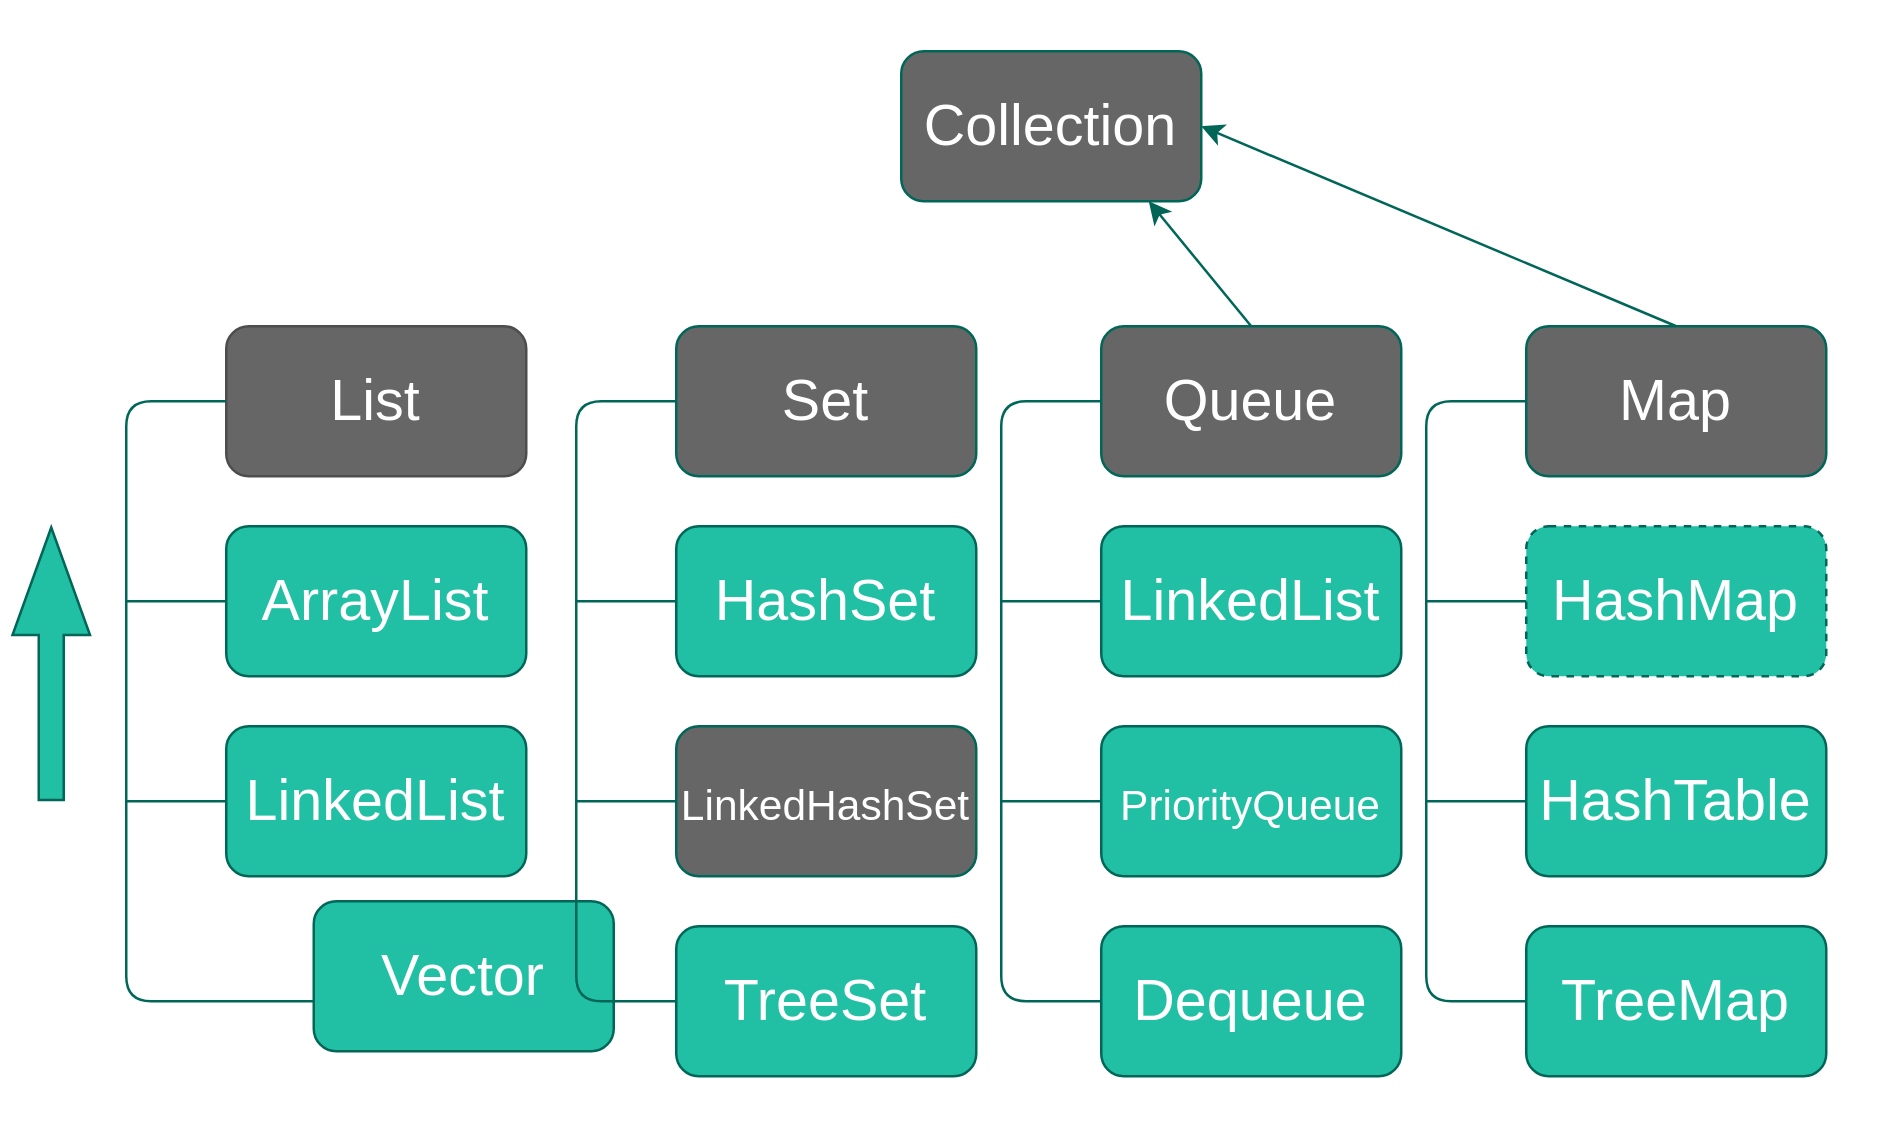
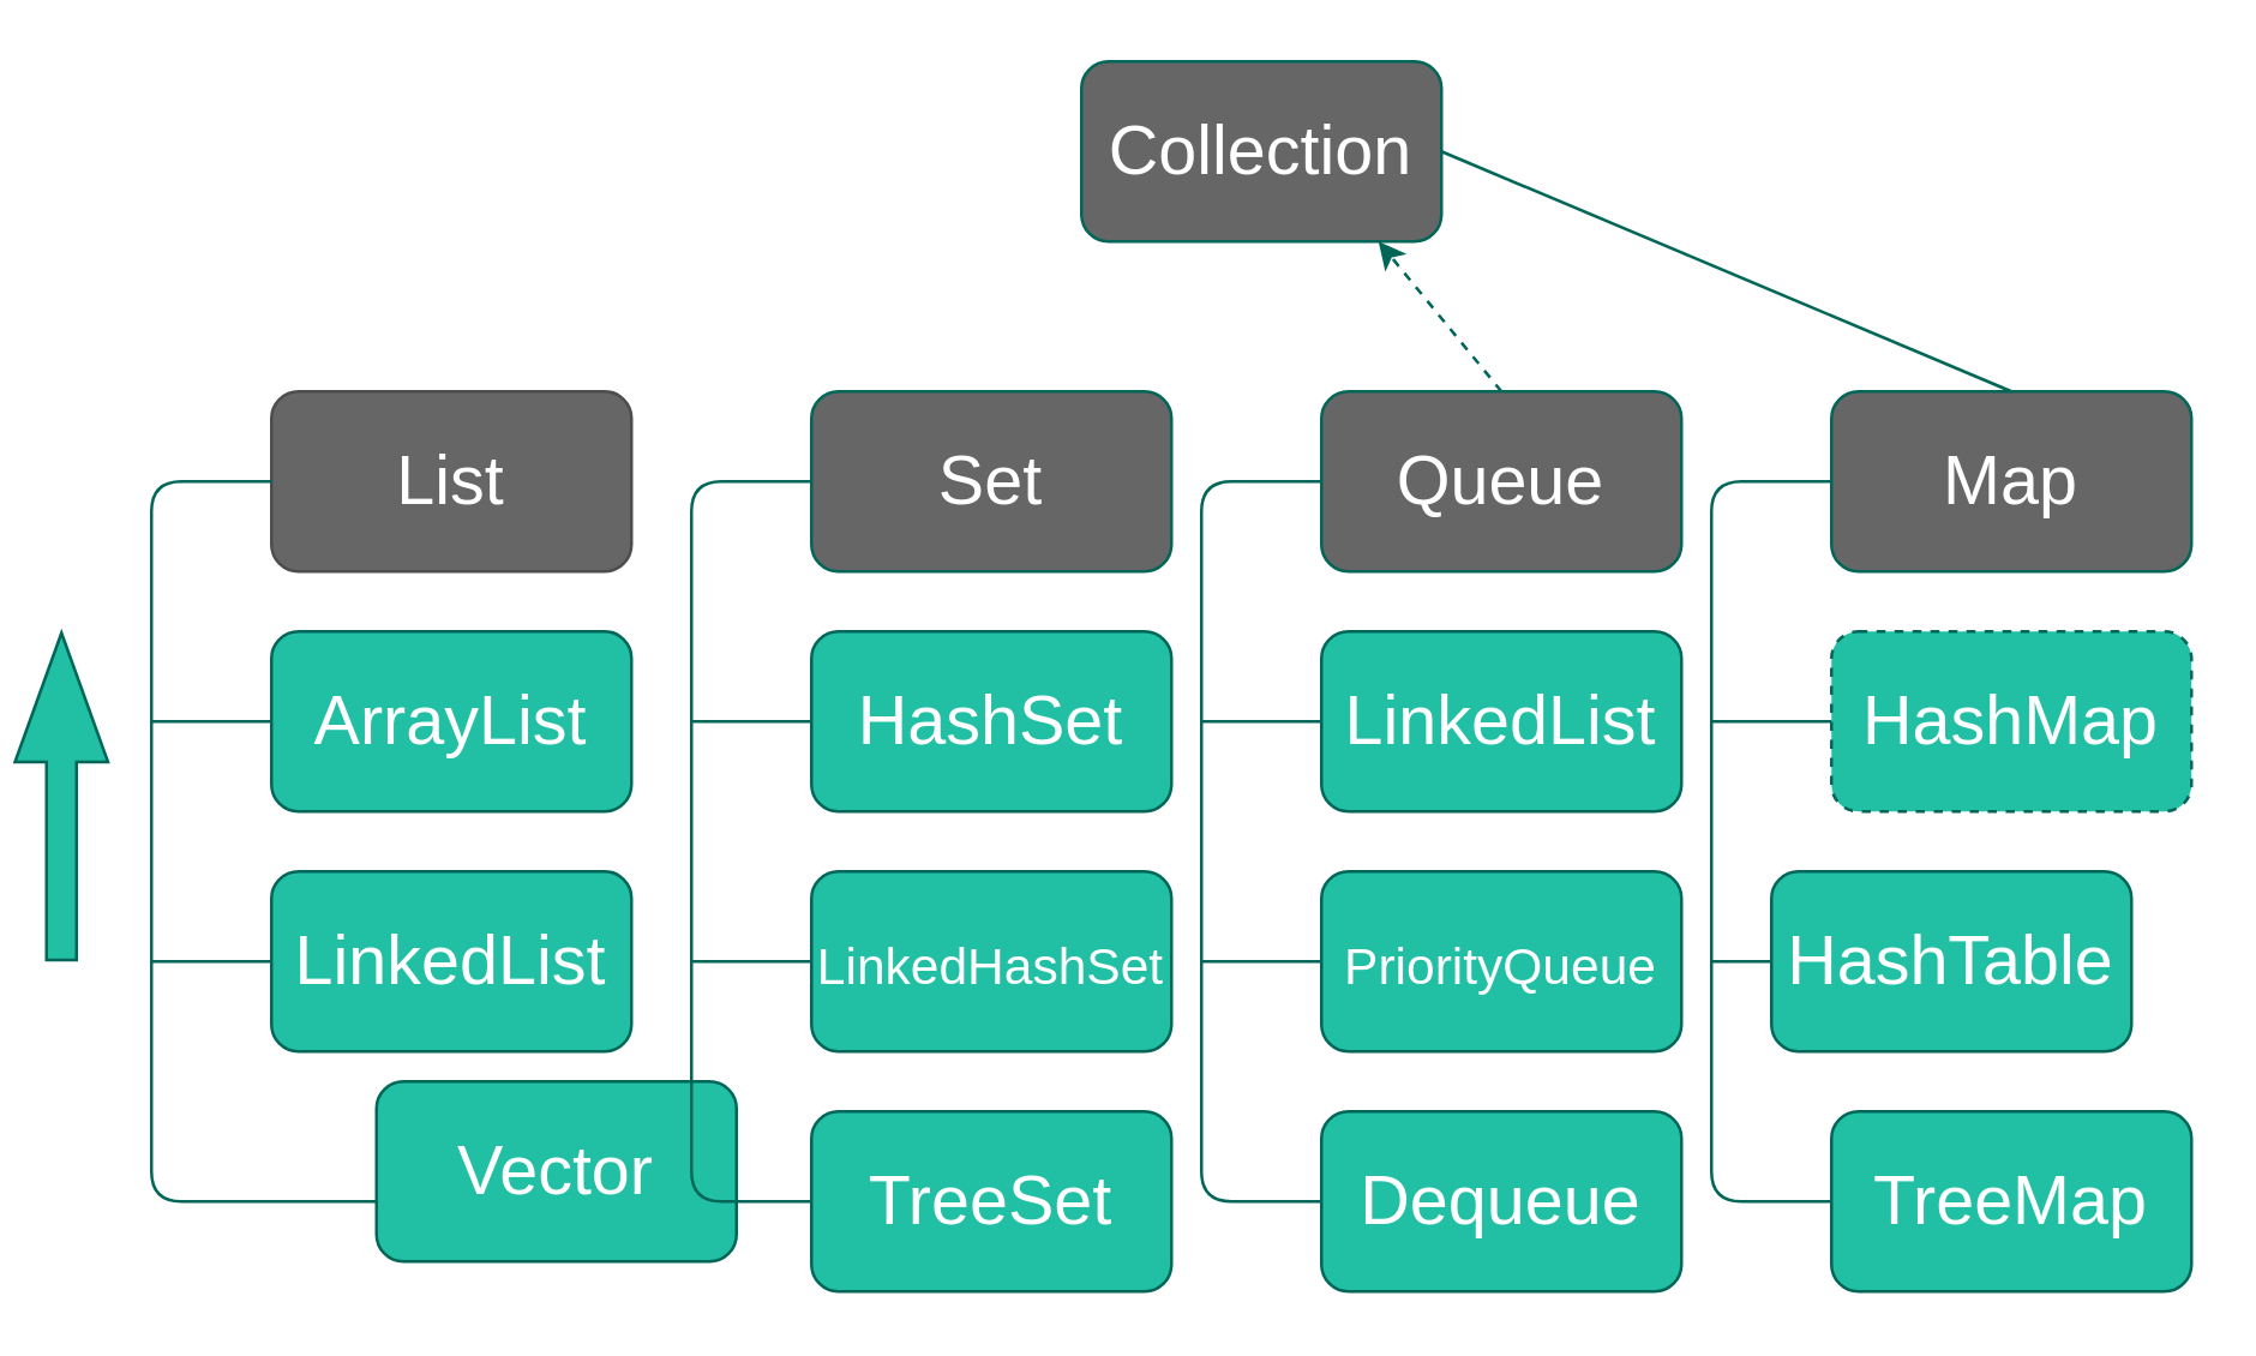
  <mxCell id="0" />
  <mxCell id="1" parent="0" />
  <mxCell id="2" value="&lt;font color=&quot;#ffffff&quot; style=&quot;font-size: 23px;&quot;&gt;Collection&lt;/font&gt;" style="rounded=1;whiteSpace=wrap;html=1;fillColor=#666666;strokeColor=#006658;fontColor=#5C5C5C;" vertex="1" parent="1"><mxGeometry x="360" y="20" width="120" height="60" as="geometry" /></mxCell>
  <mxCell id="3" value="&lt;font color=&quot;#ffffff&quot;&gt;List&lt;/font&gt;" style="rounded=1;whiteSpace=wrap;html=1;fontSize=23;fillColor=#666666;strokeColor=#4D4D4D;fontColor=#5C5C5C;" vertex="1" parent="1"><mxGeometry x="90" y="130" width="120" height="60" as="geometry" /></mxCell>
  <mxCell id="4" value="&lt;font color=&quot;#ffffff&quot;&gt;Set&lt;/font&gt;" style="rounded=1;whiteSpace=wrap;html=1;fontSize=23;fillColor=#666666;strokeColor=#006658;fontColor=#5C5C5C;" vertex="1" parent="1"><mxGeometry x="270" y="130" width="120" height="60" as="geometry" /></mxCell>
  <mxCell id="5" value="&lt;font color=&quot;#ffffff&quot;&gt;Queue&lt;/font&gt;" style="rounded=1;whiteSpace=wrap;html=1;fontSize=23;fillColor=#666666;strokeColor=#006658;fontColor=#5C5C5C;" vertex="1" parent="1"><mxGeometry x="440" y="130" width="120" height="60" as="geometry" /></mxCell>
  <mxCell id="6" value="&lt;font color=&quot;#ffffff&quot;&gt;Map&lt;/font&gt;" style="rounded=1;whiteSpace=wrap;html=1;fontSize=23;fillColor=#666666;strokeColor=#006658;fontColor=#5C5C5C;" vertex="1" parent="1"><mxGeometry x="610" y="130" width="120" height="60" as="geometry" /></mxCell>
- <mxCell id="7" value="" style="endArrow=classic;html=1;rounded=1;fontSize=23;entryX=0.825;entryY=1;entryDx=0;entryDy=0;strokeColor=#006658;fontColor=#5C5C5C;entryPerimeter=0;exitX=0.5;exitY=0;exitDx=0;exitDy=0;" edge="1" parent="1" source="5" target="2"><mxGeometry width="50" height="50" relative="1" as="geometry"><mxPoint x="430" y="110" as="sourcePoint" /><mxPoint x="420" y="270" as="targetPoint" /></mxGeometry></mxCell>
- <mxCell id="8" value="" style="endArrow=classic;html=1;rounded=1;fontSize=23;entryX=1;entryY=0.5;entryDx=0;entryDy=0;strokeColor=#006658;fontColor=#5C5C5C;exitX=0.5;exitY=0;exitDx=0;exitDy=0;" edge="1" parent="1" source="6" target="2"><mxGeometry width="50" height="50" relative="1" as="geometry"><mxPoint x="660" y="20" as="sourcePoint" /><mxPoint x="420" y="270" as="targetPoint" /></mxGeometry></mxCell>
+ <mxCell id="7" value="" style="endArrow=classic;html=1;rounded=1;fontSize=23;entryX=0.825;entryY=1;entryDx=0;entryDy=0;strokeColor=#006658;fontColor=#5C5C5C;entryPerimeter=0;exitX=0.5;exitY=0;exitDx=0;exitDy=0;dashed=1;" edge="1" parent="1" source="5" target="2"><mxGeometry width="50" height="50" relative="1" as="geometry"><mxPoint x="430" y="110" as="sourcePoint" /><mxPoint x="420" y="270" as="targetPoint" /></mxGeometry></mxCell>
+ <mxCell id="8" value="" style="endArrow=none;html=1;rounded=1;fontSize=23;entryX=1;entryY=0.5;entryDx=0;entryDy=0;strokeColor=#006658;fontColor=#5C5C5C;exitX=0.5;exitY=0;exitDx=0;exitDy=0;" edge="1" parent="1" source="6" target="2"><mxGeometry width="50" height="50" relative="1" as="geometry"><mxPoint x="660" y="20" as="sourcePoint" /><mxPoint x="420" y="270" as="targetPoint" /></mxGeometry></mxCell>
  <mxCell id="9" value="&lt;font color=&quot;#ffffff&quot;&gt;ArrayList&lt;/font&gt;" style="rounded=1;whiteSpace=wrap;html=1;fontSize=23;fillColor=#21C0A5;strokeColor=#006658;fontColor=#5C5C5C;" vertex="1" parent="1"><mxGeometry x="90" y="210" width="120" height="60" as="geometry" /></mxCell>
  <mxCell id="10" value="&lt;font color=&quot;#ffffff&quot;&gt;LinkedList&lt;/font&gt;" style="rounded=1;whiteSpace=wrap;html=1;fontSize=23;fillColor=#21C0A5;strokeColor=#006658;fontColor=#5C5C5C;" vertex="1" parent="1"><mxGeometry x="90" y="290" width="120" height="60" as="geometry" /></mxCell>
  <mxCell id="11" value="&lt;font color=&quot;#ffffff&quot;&gt;Vector&lt;/font&gt;" style="rounded=1;whiteSpace=wrap;html=1;fontSize=23;fillColor=#21C0A5;strokeColor=#006658;fontColor=#5C5C5C;" vertex="1" parent="1"><mxGeometry x="125" y="360" width="120" height="60" as="geometry" /></mxCell>
  <mxCell id="12" value="" style="edgeStyle=orthogonalEdgeStyle;startArrow=none;endArrow=none;rounded=1;targetPortConstraint=eastwest;sourcePortConstraint=northsouth;fontSize=23;strokeColor=#006658;fontColor=#5C5C5C;" edge="1" target="11" parent="1"><mxGeometry relative="1" as="geometry"><mxPoint x="90" y="160" as="sourcePoint" /><mxPoint x="70" y="400" as="targetPoint" /><Array as="points"><mxPoint x="50" y="160" /><mxPoint x="50" y="400" /></Array></mxGeometry></mxCell>
  <mxCell id="13" value="" style="endArrow=none;html=1;rounded=1;fontSize=23;exitX=0;exitY=0.5;exitDx=0;exitDy=0;strokeColor=#006658;fontColor=#5C5C5C;" edge="1" parent="1" source="9"><mxGeometry width="50" height="50" relative="1" as="geometry"><mxPoint x="370" y="320" as="sourcePoint" /><mxPoint x="50" y="240" as="targetPoint" /></mxGeometry></mxCell>
  <mxCell id="14" value="" style="endArrow=none;html=1;rounded=1;fontSize=23;exitX=0;exitY=0.5;exitDx=0;exitDy=0;strokeColor=#006658;fontColor=#5C5C5C;" edge="1" parent="1" source="10"><mxGeometry width="50" height="50" relative="1" as="geometry"><mxPoint x="100" y="250" as="sourcePoint" /><mxPoint x="50" y="320" as="targetPoint" /></mxGeometry></mxCell>
  <mxCell id="15" value="&lt;font color=&quot;#ffffff&quot;&gt;HashSet&lt;/font&gt;" style="rounded=1;whiteSpace=wrap;html=1;fontSize=23;fillColor=#21C0A5;strokeColor=#006658;fontColor=#5C5C5C;" vertex="1" parent="1"><mxGeometry x="270" y="210" width="120" height="60" as="geometry" /></mxCell>
- <mxCell id="16" value="&lt;font color=&quot;#ffffff&quot; style=&quot;font-size: 17px;&quot;&gt;LinkedHashSet&lt;/font&gt;" style="rounded=1;whiteSpace=wrap;html=1;fontSize=23;fillColor=#666666;strokeColor=#006658;fontColor=#5C5C5C;" vertex="1" parent="1"><mxGeometry x="270" y="290" width="120" height="60" as="geometry" /></mxCell>
+ <mxCell id="16" value="&lt;font color=&quot;#ffffff&quot; style=&quot;font-size: 17px;&quot;&gt;LinkedHashSet&lt;/font&gt;" style="rounded=1;whiteSpace=wrap;html=1;fontSize=23;fillColor=#21C0A5;strokeColor=#006658;fontColor=#5C5C5C;" vertex="1" parent="1"><mxGeometry x="270" y="290" width="120" height="60" as="geometry" /></mxCell>
  <mxCell id="17" value="&lt;font color=&quot;#ffffff&quot; style=&quot;font-size: 23px;&quot;&gt;TreeSet&lt;/font&gt;" style="rounded=1;whiteSpace=wrap;html=1;fontSize=17;fillColor=#21C0A5;strokeColor=#006658;fontColor=#5C5C5C;" vertex="1" parent="1"><mxGeometry x="270" y="370" width="120" height="60" as="geometry" /></mxCell>
  <mxCell id="18" value="" style="edgeStyle=orthogonalEdgeStyle;startArrow=none;endArrow=none;rounded=1;targetPortConstraint=eastwest;sourcePortConstraint=northsouth;fontSize=23;strokeColor=#006658;fontColor=#5C5C5C;" edge="1" parent="1"><mxGeometry relative="1" as="geometry"><mxPoint x="270" y="160" as="sourcePoint" /><mxPoint x="270" y="400" as="targetPoint" /><Array as="points"><mxPoint x="230" y="160" /><mxPoint x="230" y="400" /></Array></mxGeometry></mxCell>
  <mxCell id="19" value="" style="endArrow=none;html=1;rounded=1;fontSize=23;entryX=0;entryY=0.5;entryDx=0;entryDy=0;strokeColor=#006658;fontColor=#5C5C5C;" edge="1" parent="1" target="16"><mxGeometry width="50" height="50" relative="1" as="geometry"><mxPoint x="230" y="320" as="sourcePoint" /><mxPoint x="70" y="260" as="targetPoint" /></mxGeometry></mxCell>
  <mxCell id="20" value="" style="endArrow=none;html=1;rounded=1;fontSize=23;exitX=0;exitY=0.5;exitDx=0;exitDy=0;strokeColor=#006658;fontColor=#5C5C5C;" edge="1" parent="1" source="15"><mxGeometry width="50" height="50" relative="1" as="geometry"><mxPoint x="120" y="270" as="sourcePoint" /><mxPoint x="230" y="240" as="targetPoint" /></mxGeometry></mxCell>
  <mxCell id="21" value="&lt;font color=&quot;#ffffff&quot;&gt;LinkedList&lt;/font&gt;" style="rounded=1;whiteSpace=wrap;html=1;fontSize=23;fillColor=#21C0A5;strokeColor=#006658;fontColor=#5C5C5C;" vertex="1" parent="1"><mxGeometry x="440" y="210" width="120" height="60" as="geometry" /></mxCell>
  <mxCell id="22" value="&lt;font color=&quot;#ffffff&quot; style=&quot;font-size: 17px;&quot;&gt;PriorityQueue&lt;/font&gt;" style="rounded=1;whiteSpace=wrap;html=1;fontSize=23;fillColor=#21C0A5;strokeColor=#006658;fontColor=#5C5C5C;" vertex="1" parent="1"><mxGeometry x="440" y="290" width="120" height="60" as="geometry" /></mxCell>
  <mxCell id="23" value="&lt;font color=&quot;#ffffff&quot; style=&quot;font-size: 23px;&quot;&gt;Dequeue&lt;/font&gt;" style="rounded=1;whiteSpace=wrap;html=1;fontSize=17;fillColor=#21C0A5;strokeColor=#006658;fontColor=#5C5C5C;" vertex="1" parent="1"><mxGeometry x="440" y="370" width="120" height="60" as="geometry" /></mxCell>
  <mxCell id="24" value="" style="edgeStyle=orthogonalEdgeStyle;startArrow=none;endArrow=none;rounded=1;targetPortConstraint=eastwest;sourcePortConstraint=northsouth;fontSize=23;strokeColor=#006658;fontColor=#5C5C5C;" edge="1" parent="1"><mxGeometry relative="1" as="geometry"><mxPoint x="440" y="160" as="sourcePoint" /><mxPoint x="440" y="400" as="targetPoint" /><Array as="points"><mxPoint x="400" y="160" /><mxPoint x="400" y="400" /></Array></mxGeometry></mxCell>
  <mxCell id="25" value="" style="endArrow=none;html=1;rounded=1;fontSize=23;entryX=0;entryY=0.5;entryDx=0;entryDy=0;strokeColor=#006658;fontColor=#5C5C5C;" edge="1" parent="1" target="22"><mxGeometry width="50" height="50" relative="1" as="geometry"><mxPoint x="400" y="320" as="sourcePoint" /><mxPoint x="240" y="260" as="targetPoint" /></mxGeometry></mxCell>
  <mxCell id="26" value="" style="endArrow=none;html=1;rounded=1;fontSize=23;exitX=0;exitY=0.5;exitDx=0;exitDy=0;strokeColor=#006658;fontColor=#5C5C5C;" edge="1" parent="1" source="21"><mxGeometry width="50" height="50" relative="1" as="geometry"><mxPoint x="290" y="270" as="sourcePoint" /><mxPoint x="400" y="240" as="targetPoint" /></mxGeometry></mxCell>
  <mxCell id="27" value="&lt;font color=&quot;#ffffff&quot;&gt;HashMap&lt;/font&gt;" style="rounded=1;whiteSpace=wrap;html=1;fontSize=23;fillColor=#21C0A5;strokeColor=#006658;fontColor=#5C5C5C;dashed=1;" vertex="1" parent="1"><mxGeometry x="610" y="210" width="120" height="60" as="geometry" /></mxCell>
- <mxCell id="28" value="&lt;font color=&quot;#ffffff&quot; style=&quot;font-size: 23px;&quot;&gt;HashTable&lt;/font&gt;" style="rounded=1;whiteSpace=wrap;html=1;fontSize=23;fillColor=#21C0A5;strokeColor=#006658;fontColor=#5C5C5C;" vertex="1" parent="1"><mxGeometry x="610" y="290" width="120" height="60" as="geometry" /></mxCell>
+ <mxCell id="28" value="&lt;font color=&quot;#ffffff&quot; style=&quot;font-size: 23px;&quot;&gt;HashTable&lt;/font&gt;" style="rounded=1;whiteSpace=wrap;html=1;fontSize=23;fillColor=#21C0A5;strokeColor=#006658;fontColor=#5C5C5C;" vertex="1" parent="1"><mxGeometry x="590" y="290" width="120" height="60" as="geometry" /></mxCell>
  <mxCell id="29" value="&lt;font color=&quot;#ffffff&quot; style=&quot;font-size: 23px;&quot;&gt;TreeMap&lt;/font&gt;" style="rounded=1;whiteSpace=wrap;html=1;fontSize=17;fillColor=#21C0A5;strokeColor=#006658;fontColor=#5C5C5C;" vertex="1" parent="1"><mxGeometry x="610" y="370" width="120" height="60" as="geometry" /></mxCell>
  <mxCell id="30" value="" style="edgeStyle=orthogonalEdgeStyle;startArrow=none;endArrow=none;rounded=1;targetPortConstraint=eastwest;sourcePortConstraint=northsouth;fontSize=23;strokeColor=#006658;fontColor=#5C5C5C;" edge="1" parent="1"><mxGeometry relative="1" as="geometry"><mxPoint x="610" y="160" as="sourcePoint" /><mxPoint x="610" y="400" as="targetPoint" /><Array as="points"><mxPoint x="570" y="160" /><mxPoint x="570" y="400" /></Array></mxGeometry></mxCell>
  <mxCell id="31" value="" style="endArrow=none;html=1;rounded=1;fontSize=23;entryX=0;entryY=0.5;entryDx=0;entryDy=0;strokeColor=#006658;fontColor=#5C5C5C;" edge="1" parent="1" target="28"><mxGeometry width="50" height="50" relative="1" as="geometry"><mxPoint x="570" y="320" as="sourcePoint" /><mxPoint x="410" y="260" as="targetPoint" /></mxGeometry></mxCell>
  <mxCell id="32" value="" style="endArrow=none;html=1;rounded=1;fontSize=23;exitX=0;exitY=0.5;exitDx=0;exitDy=0;strokeColor=#006658;fontColor=#5C5C5C;" edge="1" parent="1" source="27"><mxGeometry width="50" height="50" relative="1" as="geometry"><mxPoint x="460" y="270" as="sourcePoint" /><mxPoint x="570" y="240" as="targetPoint" /></mxGeometry></mxCell>
  <mxCell id="33" value="" style="shape=flexArrow;endArrow=classic;html=1;rounded=0;strokeColor=#006658;fontSize=12;fontColor=#5C5C5C;startSize=14;endSize=14;fillColor=#21C0A5;curved=1;" edge="1" parent="1"><mxGeometry width="50" height="50" relative="1" as="geometry"><mxPoint x="20" y="320" as="sourcePoint" /><mxPoint x="20" y="210" as="targetPoint" /></mxGeometry></mxCell>
